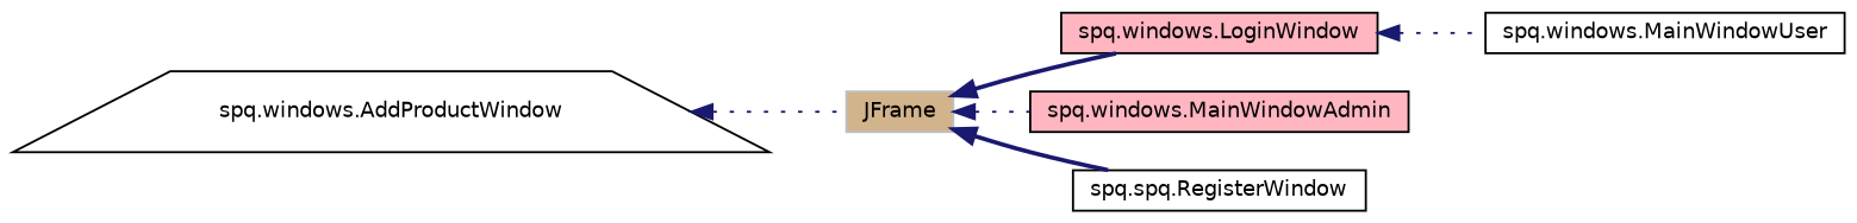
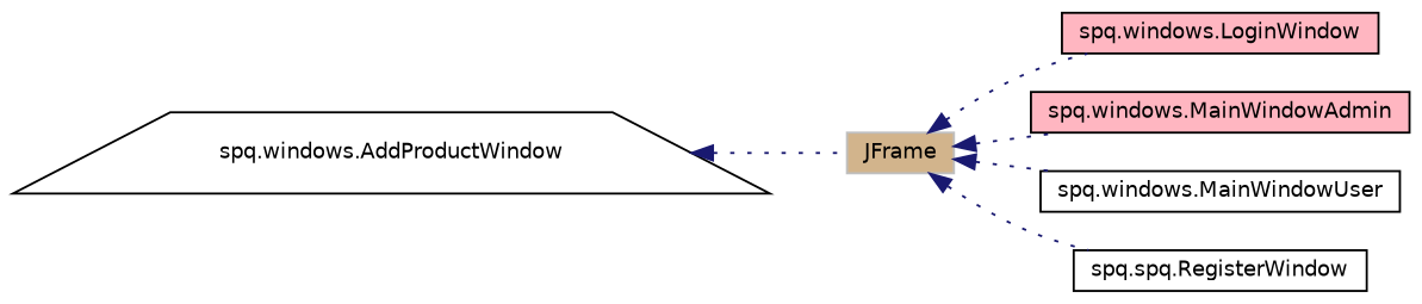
  digraph {
    fontname="DejaVu Sans"
    rankdir=LR
    node [color=black fillcolor=white fontname="DejaVu Sans" fontsize=10 shape=box style=filled]
    edge [color=midnightblue dir=back fontname="DejaVu Sans" fontsize=10 labelfontname=Helvetica labelfontsize=10 style=dotted]
    n1 [color=grey75 fillcolor=tan height=0.2 label=JFrame width=0.4]
    n2 [fillcolor=lightpink height=0.2 label="spq.windows.LoginWindow" width=0.4]
    n3 [fillcolor=lightpink height=0.2 label="spq.windows.MainWindowAdmin" width=0.4]
    n4 [height=0.2 label="spq.windows.MainWindowUser" width=0.4]
    n5 [height=0.2 label="spq.spq.RegisterWindow" width=0.4]
    n6 [height=0.2 label="spq.windows.AddProductWindow" shape=trapezium width=0.4]
-   n1 -> n2 [style=bold]
+   n1 -> n2
    n1 -> n3
-   n2 -> n4
-   n1 -> n5 [style=bold]
+   n1 -> n4
+   n1 -> n5
    n6 -> n1
  }
